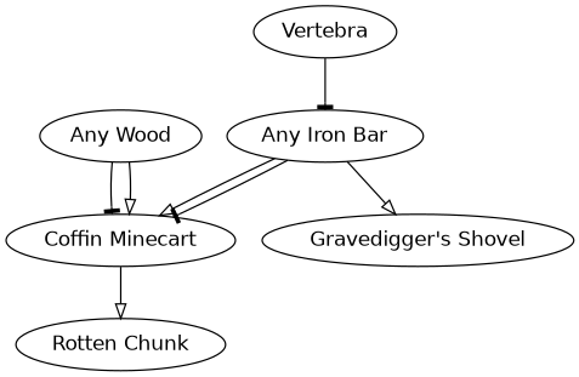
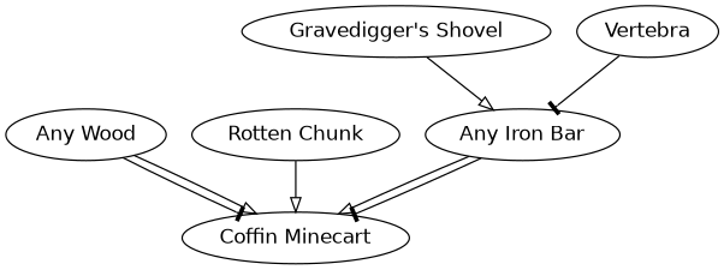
  digraph {
    fontname="DejaVu Sans"
    node [fontname="DejaVu Sans"]
    edge [arrowhead=onormal color=black fontname="DejaVu Sans"]
    "Any Iron Bar"
    "Coffin Minecart"
    "Gravedigger's Shovel"
    "Any Wood"
    "Rotten Chunk"
    Vertebra
    "Any Iron Bar" -> "Coffin Minecart"
    "Any Iron Bar" -> "Coffin Minecart" [arrowhead=tee]
-   "Any Iron Bar" -> "Gravedigger's Shovel"
+   "Gravedigger's Shovel" -> "Any Iron Bar"
    "Any Wood" -> "Coffin Minecart" [arrowhead=tee]
    "Any Wood" -> "Coffin Minecart"
-   "Coffin Minecart" -> "Rotten Chunk"
+   "Rotten Chunk" -> "Coffin Minecart"
    Vertebra -> "Any Iron Bar" [arrowhead=tee]
  }
